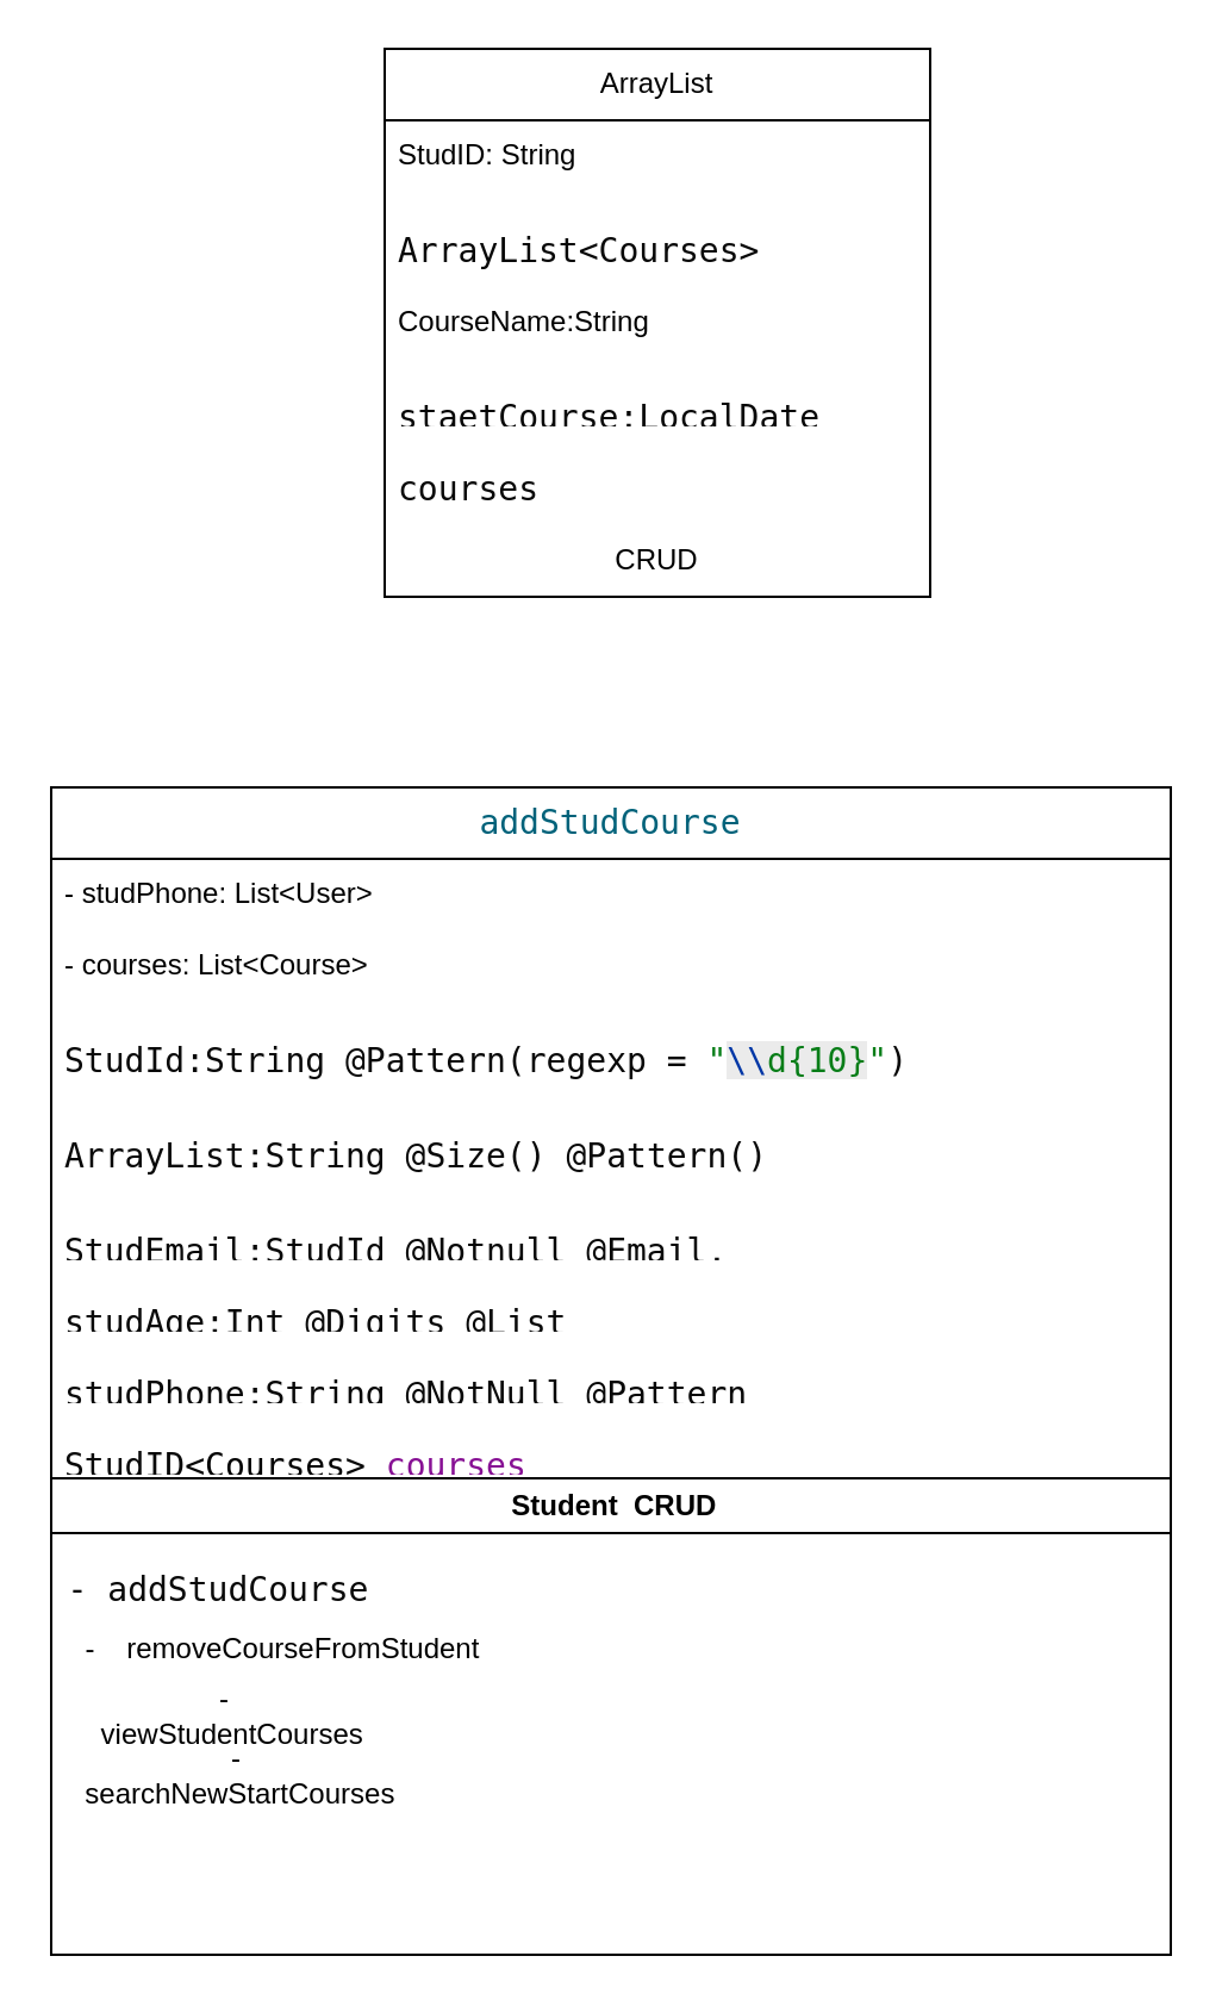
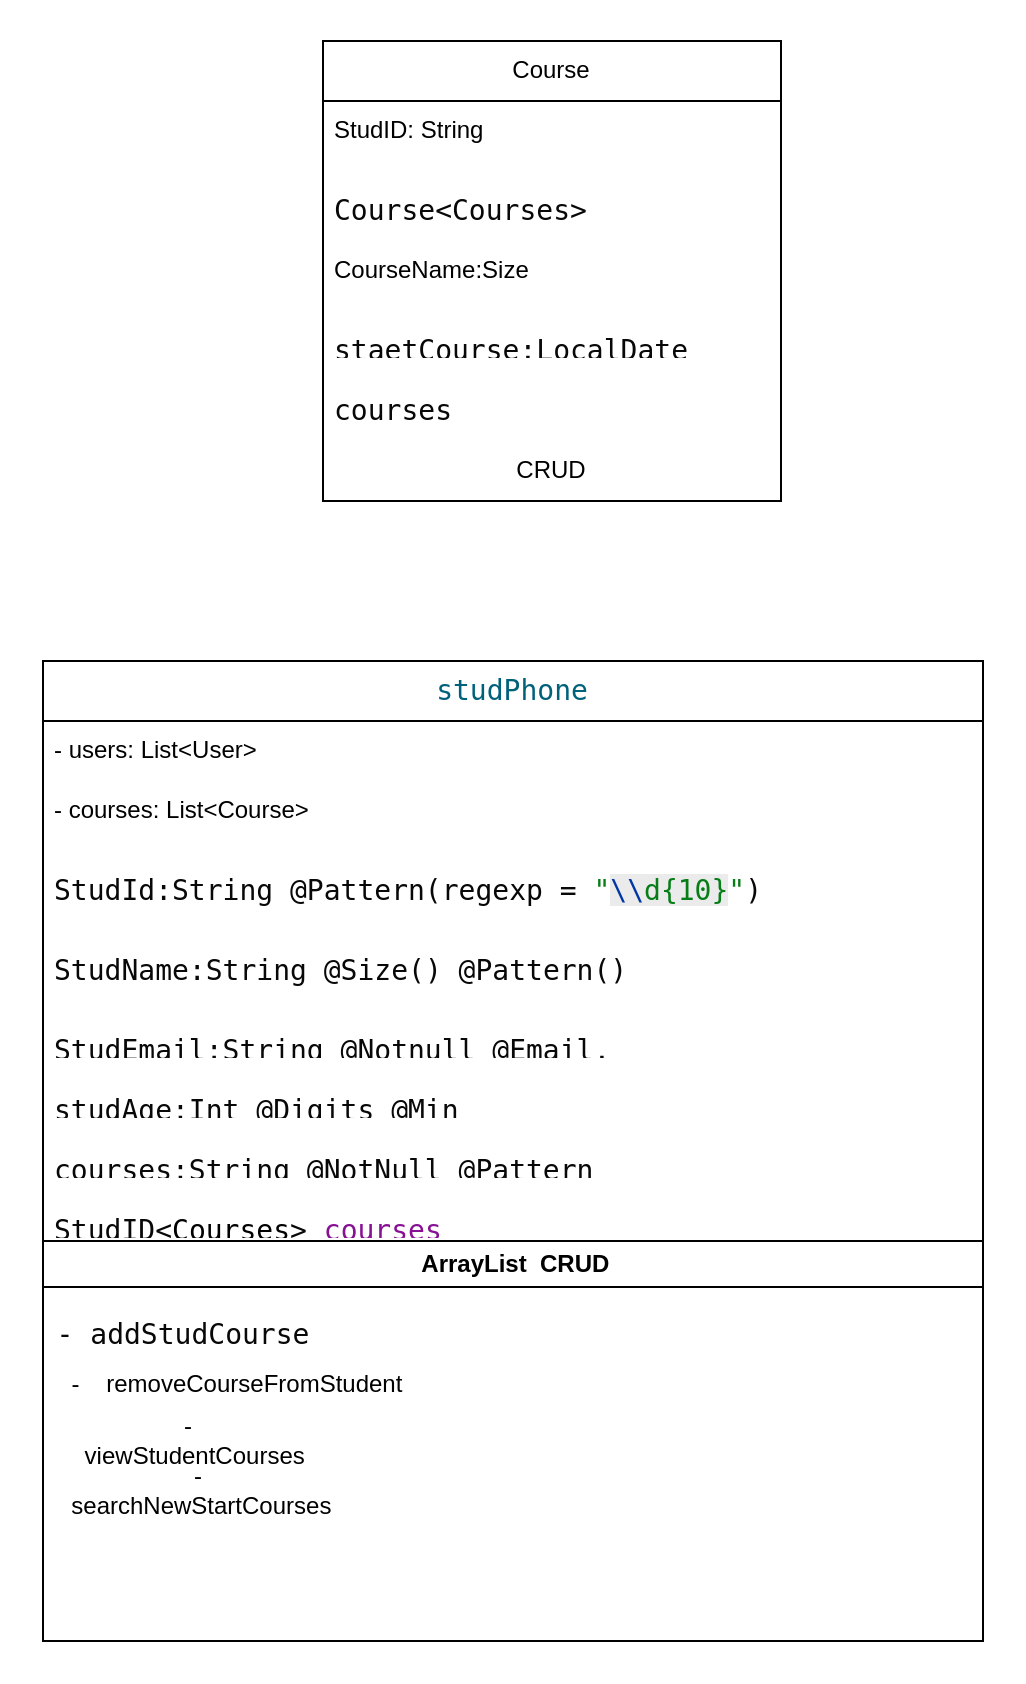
  <mxCell id="0" />
  <mxCell id="1" parent="0" />
- <mxCell id="2" value="&lt;div style=&quot;background-color:#ffffff;color:#080808&quot;&gt;&lt;pre style=&quot;font-family:'JetBrains Mono',monospace;font-size:10.5pt;&quot;&gt;&lt;span style=&quot;color:#00627a;&quot;&gt;addStudCourse&lt;/span&gt;&lt;/pre&gt;&lt;/div&gt;" style="swimlane;fontStyle=0;childLayout=stackLayout;horizontal=1;startSize=30;horizontalStack=0;resizeParent=1;resizeParentMax=0;resizeLast=0;collapsible=1;marginBottom=0;whiteSpace=wrap;html=1;" parent="1" vertex="1"><mxGeometry x="21" y="330" width="470" height="490" as="geometry" /></mxCell>
- <mxCell id="3" value="- studPhone: List&amp;lt;User&amp;gt; " style="text;strokeColor=none;fillColor=none;align=left;verticalAlign=middle;spacingLeft=4;spacingRight=4;overflow=hidden;points=[[0,0.5],[1,0.5]];portConstraint=eastwest;rotatable=0;whiteSpace=wrap;html=1;" parent="2" vertex="1"><mxGeometry y="30" width="470" height="30" as="geometry" /></mxCell>
+ <mxCell id="2" value="&lt;div style=&quot;background-color:#ffffff;color:#080808&quot;&gt;&lt;pre style=&quot;font-family:'JetBrains Mono',monospace;font-size:10.5pt;&quot;&gt;&lt;span style=&quot;color:#00627a;&quot;&gt;studPhone&lt;/span&gt;&lt;/pre&gt;&lt;/div&gt;" style="swimlane;fontStyle=0;childLayout=stackLayout;horizontal=1;startSize=30;horizontalStack=0;resizeParent=1;resizeParentMax=0;resizeLast=0;collapsible=1;marginBottom=0;whiteSpace=wrap;html=1;" parent="1" vertex="1"><mxGeometry x="21" y="330" width="470" height="490" as="geometry" /></mxCell>
+ <mxCell id="3" value="- users: List&amp;lt;User&amp;gt; " style="text;strokeColor=none;fillColor=none;align=left;verticalAlign=middle;spacingLeft=4;spacingRight=4;overflow=hidden;points=[[0,0.5],[1,0.5]];portConstraint=eastwest;rotatable=0;whiteSpace=wrap;html=1;" parent="2" vertex="1"><mxGeometry y="30" width="470" height="30" as="geometry" /></mxCell>
  <mxCell id="4" value="- courses: List&amp;lt;Course&amp;gt; " style="text;strokeColor=none;fillColor=none;align=left;verticalAlign=middle;spacingLeft=4;spacingRight=4;overflow=hidden;points=[[0,0.5],[1,0.5]];portConstraint=eastwest;rotatable=0;whiteSpace=wrap;html=1;" parent="2" vertex="1"><mxGeometry y="60" width="470" height="30" as="geometry" /></mxCell>
  <mxCell id="5" value="&lt;div style=&quot;background-color:#ffffff;color:#080808&quot;&gt;&lt;pre style=&quot;font-family:'JetBrains Mono',monospace;font-size:10.5pt;&quot;&gt;StudId:String @Pattern(regexp = &lt;span style=&quot;font-size: 10.5pt; color: rgb(6, 125, 23);&quot;&gt;&quot;&lt;/span&gt;&lt;span style=&quot;font-size: 10.5pt; color: rgb(0, 55, 166); background-color: rgb(235, 235, 235);&quot;&gt;\\&lt;/span&gt;&lt;span style=&quot;font-size: 10.5pt; color: rgb(6, 125, 23); background-color: rgb(235, 235, 235);&quot;&gt;d{10}&lt;/span&gt;&lt;span style=&quot;font-size: 10.5pt; color: rgb(6, 125, 23);&quot;&gt;&quot;&lt;/span&gt;&lt;span style=&quot;font-size: 10.5pt;&quot;&gt;)&lt;/span&gt;&lt;/pre&gt;&lt;/div&gt;" style="text;strokeColor=none;fillColor=none;align=left;verticalAlign=middle;spacingLeft=4;spacingRight=4;overflow=hidden;points=[[0,0.5],[1,0.5]];portConstraint=eastwest;rotatable=0;whiteSpace=wrap;html=1;" vertex="1" parent="2"><mxGeometry y="90" width="470" height="40" as="geometry" /></mxCell>
- <mxCell id="6" value="&lt;div style=&quot;background-color:#ffffff;color:#080808&quot;&gt;&lt;pre style=&quot;font-family:'JetBrains Mono',monospace;font-size:10.5pt;&quot;&gt;ArrayList:String @Size(&lt;span style=&quot;font-size: 10.5pt;&quot;&gt;) &lt;/span&gt;@Pattern&lt;span style=&quot;font-size: 10.5pt; white-space: normal;&quot;&gt;(&lt;/span&gt;&lt;span style=&quot;font-size: 10.5pt; white-space: normal;&quot;&gt;)&lt;/span&gt;&lt;/pre&gt;&lt;/div&gt;" style="text;strokeColor=none;fillColor=none;align=left;verticalAlign=middle;spacingLeft=4;spacingRight=4;overflow=hidden;points=[[0,0.5],[1,0.5]];portConstraint=eastwest;rotatable=0;whiteSpace=wrap;html=1;" vertex="1" parent="2"><mxGeometry y="130" width="470" height="40" as="geometry" /></mxCell>
- <mxCell id="7" value="&lt;div style=&quot;background-color:#ffffff;color:#080808&quot;&gt;&lt;pre style=&quot;font-family:'JetBrains Mono',monospace;font-size:10.5pt;&quot;&gt;StudEmail:StudId @Notnull @Email.&lt;/pre&gt;&lt;/div&gt;" style="text;strokeColor=none;fillColor=none;align=left;verticalAlign=middle;spacingLeft=4;spacingRight=4;overflow=hidden;points=[[0,0.5],[1,0.5]];portConstraint=eastwest;rotatable=0;whiteSpace=wrap;html=1;" vertex="1" parent="2"><mxGeometry y="170" width="470" height="30" as="geometry" /></mxCell>
- <mxCell id="8" value="&lt;div style=&quot;background-color:#ffffff;color:#080808&quot;&gt;&lt;pre style=&quot;font-family:'JetBrains Mono',monospace;font-size:10.5pt;&quot;&gt;studAge:Int @Digits @List&lt;/pre&gt;&lt;/div&gt;" style="text;strokeColor=none;fillColor=none;align=left;verticalAlign=middle;spacingLeft=4;spacingRight=4;overflow=hidden;points=[[0,0.5],[1,0.5]];portConstraint=eastwest;rotatable=0;whiteSpace=wrap;html=1;" vertex="1" parent="2"><mxGeometry y="200" width="470" height="30" as="geometry" /></mxCell>
- <mxCell id="9" value="&lt;div style=&quot;background-color:#ffffff;color:#080808&quot;&gt;&lt;pre style=&quot;font-family:'JetBrains Mono',monospace;font-size:10.5pt;&quot;&gt;&lt;div&gt;&lt;pre style=&quot;font-family:'JetBrains Mono',monospace;font-size:10.5pt;&quot;&gt;studPhone:String @NotNull @Pattern&lt;/pre&gt;&lt;/div&gt;&lt;/pre&gt;&lt;/div&gt;" style="text;strokeColor=none;fillColor=none;align=left;verticalAlign=middle;spacingLeft=4;spacingRight=4;overflow=hidden;points=[[0,0.5],[1,0.5]];portConstraint=eastwest;rotatable=0;whiteSpace=wrap;html=1;" vertex="1" parent="2"><mxGeometry y="230" width="470" height="30" as="geometry" /></mxCell>
+ <mxCell id="6" value="&lt;div style=&quot;background-color:#ffffff;color:#080808&quot;&gt;&lt;pre style=&quot;font-family:'JetBrains Mono',monospace;font-size:10.5pt;&quot;&gt;StudName:String @Size(&lt;span style=&quot;font-size: 10.5pt;&quot;&gt;) &lt;/span&gt;@Pattern&lt;span style=&quot;font-size: 10.5pt; white-space: normal;&quot;&gt;(&lt;/span&gt;&lt;span style=&quot;font-size: 10.5pt; white-space: normal;&quot;&gt;)&lt;/span&gt;&lt;/pre&gt;&lt;/div&gt;" style="text;strokeColor=none;fillColor=none;align=left;verticalAlign=middle;spacingLeft=4;spacingRight=4;overflow=hidden;points=[[0,0.5],[1,0.5]];portConstraint=eastwest;rotatable=0;whiteSpace=wrap;html=1;" vertex="1" parent="2"><mxGeometry y="130" width="470" height="40" as="geometry" /></mxCell>
+ <mxCell id="7" value="&lt;div style=&quot;background-color:#ffffff;color:#080808&quot;&gt;&lt;pre style=&quot;font-family:'JetBrains Mono',monospace;font-size:10.5pt;&quot;&gt;StudEmail:String @Notnull @Email.&lt;/pre&gt;&lt;/div&gt;" style="text;strokeColor=none;fillColor=none;align=left;verticalAlign=middle;spacingLeft=4;spacingRight=4;overflow=hidden;points=[[0,0.5],[1,0.5]];portConstraint=eastwest;rotatable=0;whiteSpace=wrap;html=1;" vertex="1" parent="2"><mxGeometry y="170" width="470" height="30" as="geometry" /></mxCell>
+ <mxCell id="8" value="&lt;div style=&quot;background-color:#ffffff;color:#080808&quot;&gt;&lt;pre style=&quot;font-family:'JetBrains Mono',monospace;font-size:10.5pt;&quot;&gt;studAge:Int @Digits @Min&lt;/pre&gt;&lt;/div&gt;" style="text;strokeColor=none;fillColor=none;align=left;verticalAlign=middle;spacingLeft=4;spacingRight=4;overflow=hidden;points=[[0,0.5],[1,0.5]];portConstraint=eastwest;rotatable=0;whiteSpace=wrap;html=1;" vertex="1" parent="2"><mxGeometry y="200" width="470" height="30" as="geometry" /></mxCell>
+ <mxCell id="9" value="&lt;div style=&quot;background-color:#ffffff;color:#080808&quot;&gt;&lt;pre style=&quot;font-family:'JetBrains Mono',monospace;font-size:10.5pt;&quot;&gt;&lt;div&gt;&lt;pre style=&quot;font-family:'JetBrains Mono',monospace;font-size:10.5pt;&quot;&gt;courses:String @NotNull @Pattern&lt;/pre&gt;&lt;/div&gt;&lt;/pre&gt;&lt;/div&gt;" style="text;strokeColor=none;fillColor=none;align=left;verticalAlign=middle;spacingLeft=4;spacingRight=4;overflow=hidden;points=[[0,0.5],[1,0.5]];portConstraint=eastwest;rotatable=0;whiteSpace=wrap;html=1;" vertex="1" parent="2"><mxGeometry y="230" width="470" height="30" as="geometry" /></mxCell>
  <mxCell id="10" value="&lt;div style=&quot;background-color:#ffffff;color:#080808&quot;&gt;&lt;pre style=&quot;font-family:'JetBrains Mono',monospace;font-size:10.5pt;&quot;&gt;&lt;div&gt;&lt;pre style=&quot;font-family:'JetBrains Mono',monospace;font-size:10.5pt;&quot;&gt;StudID&amp;lt;&lt;span style=&quot;color:#000000;&quot;&gt;Courses&lt;/span&gt;&amp;gt; &lt;span style=&quot;color:#871094;&quot;&gt;courses&lt;/span&gt;&lt;/pre&gt;&lt;/div&gt;&lt;/pre&gt;&lt;/div&gt;" style="text;strokeColor=none;fillColor=none;align=left;verticalAlign=middle;spacingLeft=4;spacingRight=4;overflow=hidden;points=[[0,0.5],[1,0.5]];portConstraint=eastwest;rotatable=0;whiteSpace=wrap;html=1;" vertex="1" parent="2"><mxGeometry y="260" width="470" height="30" as="geometry" /></mxCell>
- <mxCell id="11" value="&amp;nbsp;Student&amp;nbsp;&amp;nbsp;CRUD" style="swimlane;whiteSpace=wrap;html=1;" vertex="1" parent="2"><mxGeometry y="290" width="470" height="200" as="geometry" /></mxCell>
+ <mxCell id="11" value="&amp;nbsp;ArrayList&amp;nbsp;&amp;nbsp;CRUD" style="swimlane;whiteSpace=wrap;html=1;" vertex="1" parent="2"><mxGeometry y="290" width="470" height="200" as="geometry" /></mxCell>
  <mxCell id="12" value="&lt;div style=&quot;background-color:#ffffff;color:#080808&quot;&gt;&lt;pre style=&quot;font-family:'JetBrains Mono',monospace;font-size:10.5pt;&quot;&gt;- addStudCourse&lt;/pre&gt;&lt;/div&gt;" style="text;html=1;align=center;verticalAlign=middle;resizable=0;points=[];autosize=1;strokeColor=none;fillColor=none;" vertex="1" parent="11"><mxGeometry y="17" width="140" height="60" as="geometry" /></mxCell>
  <mxCell id="13" value="-&amp;nbsp; &amp;nbsp; removeCourseFromStudent" style="text;html=1;strokeColor=none;fillColor=none;align=center;verticalAlign=middle;whiteSpace=wrap;rounded=0;" vertex="1" parent="11"><mxGeometry x="-1" y="57" width="197" height="30" as="geometry" /></mxCell>
  <mxCell id="14" value="-&amp;nbsp;&amp;nbsp;viewStudentCourses" style="text;html=1;strokeColor=none;fillColor=none;align=center;verticalAlign=middle;whiteSpace=wrap;rounded=0;" vertex="1" parent="11"><mxGeometry x="43" y="85" width="60" height="30" as="geometry" /></mxCell>
  <mxCell id="15" value="-&amp;nbsp;searchNewStartCourses" style="text;html=1;strokeColor=none;fillColor=none;align=center;verticalAlign=middle;whiteSpace=wrap;rounded=0;" vertex="1" parent="11"><mxGeometry x="48" y="110" width="60" height="30" as="geometry" /></mxCell>
- <mxCell id="16" value="ArrayList" style="swimlane;fontStyle=0;childLayout=stackLayout;horizontal=1;startSize=30;horizontalStack=0;resizeParent=1;resizeParentMax=0;resizeLast=0;collapsible=1;marginBottom=0;whiteSpace=wrap;html=1;" parent="1" vertex="1"><mxGeometry x="161" width="229" height="230" as="geometry" y="20" /></mxCell>
+ <mxCell id="16" value="Course" style="swimlane;fontStyle=0;childLayout=stackLayout;horizontal=1;startSize=30;horizontalStack=0;resizeParent=1;resizeParentMax=0;resizeLast=0;collapsible=1;marginBottom=0;whiteSpace=wrap;html=1;" parent="1" vertex="1"><mxGeometry x="161" width="229" height="230" as="geometry" y="20" /></mxCell>
  <mxCell id="17" value="StudID: String" style="text;strokeColor=none;fillColor=none;align=left;verticalAlign=middle;spacingLeft=4;spacingRight=4;overflow=hidden;points=[[0,0.5],[1,0.5]];portConstraint=eastwest;rotatable=0;whiteSpace=wrap;html=1;" parent="16" vertex="1"><mxGeometry y="30" width="229" height="30" as="geometry" /></mxCell>
- <mxCell id="18" value="&lt;div style=&quot;background-color:#ffffff;color:#080808&quot;&gt;&lt;pre style=&quot;font-family:'JetBrains Mono',monospace;font-size:10.5pt;&quot;&gt;ArrayList&amp;lt;Courses&amp;gt;&lt;/pre&gt;&lt;/div&gt;" style="text;strokeColor=none;fillColor=none;align=left;verticalAlign=middle;spacingLeft=4;spacingRight=4;overflow=hidden;points=[[0,0.5],[1,0.5]];portConstraint=eastwest;rotatable=0;whiteSpace=wrap;html=1;" vertex="1" parent="16"><mxGeometry y="60" width="229" height="40" as="geometry" /></mxCell>
- <mxCell id="19" value="CourseName:String" style="text;strokeColor=none;fillColor=none;align=left;verticalAlign=middle;spacingLeft=4;spacingRight=4;overflow=hidden;points=[[0,0.5],[1,0.5]];portConstraint=eastwest;rotatable=0;whiteSpace=wrap;html=1;" parent="16" vertex="1"><mxGeometry y="100" width="229" height="30" as="geometry" /></mxCell>
+ <mxCell id="18" value="&lt;div style=&quot;background-color:#ffffff;color:#080808&quot;&gt;&lt;pre style=&quot;font-family:'JetBrains Mono',monospace;font-size:10.5pt;&quot;&gt;Course&amp;lt;Courses&amp;gt;&lt;/pre&gt;&lt;/div&gt;" style="text;strokeColor=none;fillColor=none;align=left;verticalAlign=middle;spacingLeft=4;spacingRight=4;overflow=hidden;points=[[0,0.5],[1,0.5]];portConstraint=eastwest;rotatable=0;whiteSpace=wrap;html=1;" vertex="1" parent="16"><mxGeometry y="60" width="229" height="40" as="geometry" /></mxCell>
+ <mxCell id="19" value="CourseName:Size" style="text;strokeColor=none;fillColor=none;align=left;verticalAlign=middle;spacingLeft=4;spacingRight=4;overflow=hidden;points=[[0,0.5],[1,0.5]];portConstraint=eastwest;rotatable=0;whiteSpace=wrap;html=1;" parent="16" vertex="1"><mxGeometry y="100" width="229" height="30" as="geometry" /></mxCell>
  <mxCell id="20" value="&lt;div style=&quot;background-color:#ffffff;color:#080808&quot;&gt;&lt;pre style=&quot;font-family:'JetBrains Mono',monospace;font-size:10.5pt;&quot;&gt;staetCourse:LocalDate&lt;/pre&gt;&lt;/div&gt;" style="text;strokeColor=none;fillColor=none;align=left;verticalAlign=middle;spacingLeft=4;spacingRight=4;overflow=hidden;points=[[0,0.5],[1,0.5]];portConstraint=eastwest;rotatable=0;whiteSpace=wrap;html=1;" parent="16" vertex="1"><mxGeometry y="130" width="229" height="30" as="geometry" /></mxCell>
  <mxCell id="21" value="&lt;div style=&quot;background-color:#ffffff;color:#080808&quot;&gt;&lt;pre style=&quot;font-family:'JetBrains Mono',monospace;font-size:10.5pt;&quot;&gt;courses&lt;/pre&gt;&lt;/div&gt;" style="text;strokeColor=none;fillColor=none;align=left;verticalAlign=middle;spacingLeft=4;spacingRight=4;overflow=hidden;points=[[0,0.5],[1,0.5]];portConstraint=eastwest;rotatable=0;whiteSpace=wrap;html=1;" parent="16" vertex="1"><mxGeometry y="160" width="229" height="40" as="geometry" /></mxCell>
  <mxCell id="22" value="CRUD" style="text;html=1;strokeColor=none;fillColor=none;align=center;verticalAlign=middle;whiteSpace=wrap;rounded=0;" vertex="1" parent="16"><mxGeometry y="200" width="229" height="30" as="geometry" /></mxCell>
